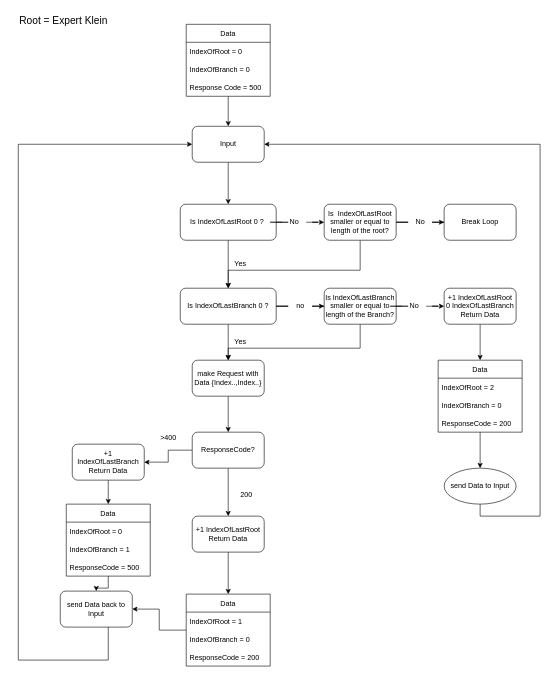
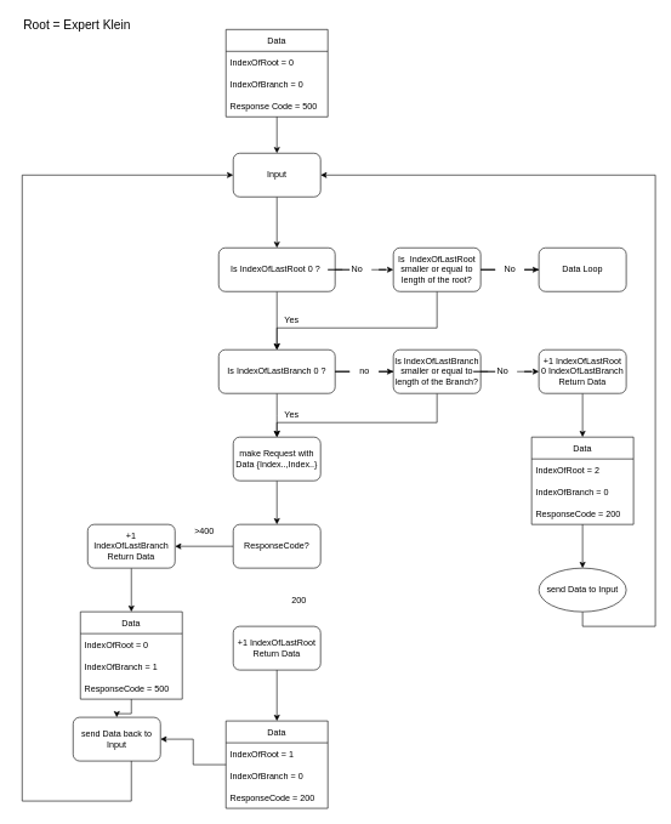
  <mxCell id="0" />
  <mxCell id="1" parent="0" />
  <mxCell id="2" value="" style="edgeStyle=orthogonalEdgeStyle;rounded=0;orthogonalLoop=1;jettySize=auto;html=1;" edge="1" parent="1" source="3" target="11"><mxGeometry relative="1" as="geometry" /></mxCell>
  <mxCell id="3" value="Input" style="rounded=1;whiteSpace=wrap;html=1;" vertex="1" parent="1"><mxGeometry x="320" y="210" width="120" height="60" as="geometry" /></mxCell>
  <mxCell id="4" style="edgeStyle=orthogonalEdgeStyle;rounded=0;orthogonalLoop=1;jettySize=auto;html=1;entryX=0.5;entryY=0;entryDx=0;entryDy=0;" edge="1" parent="1" source="5" target="3"><mxGeometry relative="1" as="geometry" /></mxCell>
  <mxCell id="5" value="Data" style="swimlane;fontStyle=0;childLayout=stackLayout;horizontal=1;startSize=30;horizontalStack=0;resizeParent=1;resizeParentMax=0;resizeLast=0;collapsible=1;marginBottom=0;" vertex="1" parent="1"><mxGeometry x="310" y="40" width="140" height="120" as="geometry" /></mxCell>
  <mxCell id="6" value="IndexOfRoot = 0" style="text;strokeColor=none;fillColor=none;align=left;verticalAlign=middle;spacingLeft=4;spacingRight=4;overflow=hidden;points=[[0,0.5],[1,0.5]];portConstraint=eastwest;rotatable=0;" vertex="1" parent="5"><mxGeometry y="30" width="140" height="30" as="geometry" /></mxCell>
  <mxCell id="7" value="IndexOfBranch = 0" style="text;strokeColor=none;fillColor=none;align=left;verticalAlign=middle;spacingLeft=4;spacingRight=4;overflow=hidden;points=[[0,0.5],[1,0.5]];portConstraint=eastwest;rotatable=0;" vertex="1" parent="5"><mxGeometry y="60" width="140" height="30" as="geometry" /></mxCell>
  <mxCell id="8" value="Response Code = 500" style="text;strokeColor=none;fillColor=none;align=left;verticalAlign=middle;spacingLeft=4;spacingRight=4;overflow=hidden;points=[[0,0.5],[1,0.5]];portConstraint=eastwest;rotatable=0;" vertex="1" parent="5"><mxGeometry y="90" width="140" height="30" as="geometry" /></mxCell>
  <mxCell id="9" value="" style="edgeStyle=orthogonalEdgeStyle;rounded=0;orthogonalLoop=1;jettySize=auto;html=1;fontSize=12;" edge="1" parent="1" source="11" target="23"><mxGeometry relative="1" as="geometry" /></mxCell>
  <mxCell id="10" value="" style="edgeStyle=orthogonalEdgeStyle;rounded=0;orthogonalLoop=1;jettySize=auto;html=1;strokeWidth=1;fontSize=12;startArrow=none;" edge="1" parent="1" source="50" target="43"><mxGeometry relative="1" as="geometry" /></mxCell>
  <mxCell id="11" value="Is IndexOfLastRoot 0 ?&amp;nbsp;" style="whiteSpace=wrap;html=1;rounded=1;" vertex="1" parent="1"><mxGeometry x="300" y="340" width="160" height="60" as="geometry" /></mxCell>
  <mxCell id="12" value="" style="edgeStyle=orthogonalEdgeStyle;rounded=0;orthogonalLoop=1;jettySize=auto;html=1;fontSize=12;" edge="1" parent="1" source="13" target="27"><mxGeometry relative="1" as="geometry" /></mxCell>
  <mxCell id="13" value="make Request with Data {Index..,Index..}" style="whiteSpace=wrap;html=1;rounded=1;" vertex="1" parent="1"><mxGeometry x="320" y="600" width="120" height="60" as="geometry" /></mxCell>
  <mxCell id="14" value="Yes" style="text;html=1;align=center;verticalAlign=middle;resizable=0;points=[];autosize=1;strokeColor=none;fillColor=none;" vertex="1" parent="1"><mxGeometry x="380" y="425" width="40" height="30" as="geometry" /></mxCell>
  <mxCell id="15" value="Root = Expert Klein" style="text;html=1;align=center;verticalAlign=middle;resizable=0;points=[];autosize=1;strokeColor=none;fillColor=none;fontSize=17;" vertex="1" parent="1"><mxGeometry x="20" y="20" width="170" height="30" as="geometry" /></mxCell>
  <mxCell id="16" style="edgeStyle=orthogonalEdgeStyle;rounded=0;orthogonalLoop=1;jettySize=auto;html=1;entryX=1;entryY=0.5;entryDx=0;entryDy=0;fontSize=12;" edge="1" parent="1" source="17" target="40"><mxGeometry relative="1" as="geometry" /></mxCell>
  <mxCell id="17" value="Data" style="swimlane;fontStyle=0;childLayout=stackLayout;horizontal=1;startSize=30;horizontalStack=0;resizeParent=1;resizeParentMax=0;resizeLast=0;collapsible=1;marginBottom=0;fontSize=12;" vertex="1" parent="1"><mxGeometry x="310" y="990" width="140" height="120" as="geometry" /></mxCell>
  <mxCell id="18" value="IndexOfRoot = 1" style="text;strokeColor=none;fillColor=none;align=left;verticalAlign=middle;spacingLeft=4;spacingRight=4;overflow=hidden;points=[[0,0.5],[1,0.5]];portConstraint=eastwest;rotatable=0;fontSize=12;" vertex="1" parent="17"><mxGeometry y="30" width="140" height="30" as="geometry" /></mxCell>
  <mxCell id="19" value="IndexOfBranch = 0" style="text;strokeColor=none;fillColor=none;align=left;verticalAlign=middle;spacingLeft=4;spacingRight=4;overflow=hidden;points=[[0,0.5],[1,0.5]];portConstraint=eastwest;rotatable=0;fontSize=12;" vertex="1" parent="17"><mxGeometry y="60" width="140" height="30" as="geometry" /></mxCell>
  <mxCell id="20" value="ResponseCode = 200" style="text;strokeColor=none;fillColor=none;align=left;verticalAlign=middle;spacingLeft=4;spacingRight=4;overflow=hidden;points=[[0,0.5],[1,0.5]];portConstraint=eastwest;rotatable=0;fontSize=12;" vertex="1" parent="17"><mxGeometry y="90" width="140" height="30" as="geometry" /></mxCell>
  <mxCell id="21" value="" style="edgeStyle=orthogonalEdgeStyle;rounded=0;orthogonalLoop=1;jettySize=auto;html=1;fontSize=12;" edge="1" parent="1" source="23"><mxGeometry relative="1" as="geometry"><mxPoint x="380" y="600" as="targetPoint" /></mxGeometry></mxCell>
  <mxCell id="22" value="" style="edgeStyle=orthogonalEdgeStyle;rounded=0;orthogonalLoop=1;jettySize=auto;html=1;strokeWidth=1;fontSize=12;startArrow=none;" edge="1" parent="1" source="48" target="47"><mxGeometry relative="1" as="geometry" /></mxCell>
  <mxCell id="23" value="Is IndexOfLastBranch 0 ?" style="whiteSpace=wrap;html=1;rounded=1;" vertex="1" parent="1"><mxGeometry x="300" y="480" width="160" height="60" as="geometry" /></mxCell>
  <mxCell id="24" value="Yes" style="text;html=1;align=center;verticalAlign=middle;resizable=0;points=[];autosize=1;strokeColor=none;fillColor=none;fontSize=12;" vertex="1" parent="1"><mxGeometry x="380" y="555" width="40" height="30" as="geometry" /></mxCell>
- <mxCell id="25" value="" style="edgeStyle=orthogonalEdgeStyle;rounded=0;orthogonalLoop=1;jettySize=auto;html=1;fontSize=12;" edge="1" parent="1" source="27" target="29"><mxGeometry relative="1" as="geometry" /></mxCell>
  <mxCell id="26" value="" style="edgeStyle=orthogonalEdgeStyle;rounded=0;orthogonalLoop=1;jettySize=auto;html=1;fontSize=12;" edge="1" parent="1" source="27" target="32"><mxGeometry relative="1" as="geometry" /></mxCell>
  <mxCell id="27" value="ResponseCode?" style="whiteSpace=wrap;html=1;rounded=1;" vertex="1" parent="1"><mxGeometry x="320" y="720" width="120" height="60" as="geometry" /></mxCell>
  <mxCell id="28" style="edgeStyle=orthogonalEdgeStyle;rounded=0;orthogonalLoop=1;jettySize=auto;html=1;entryX=0.5;entryY=0;entryDx=0;entryDy=0;fontSize=12;" edge="1" parent="1" source="29" target="17"><mxGeometry relative="1" as="geometry" /></mxCell>
  <mxCell id="29" value="+1 IndexOfLastRoot Return Data" style="whiteSpace=wrap;html=1;rounded=1;" vertex="1" parent="1"><mxGeometry x="320" y="860" width="120" height="60" as="geometry" /></mxCell>
  <mxCell id="30" value="200" style="text;html=1;align=center;verticalAlign=middle;resizable=0;points=[];autosize=1;strokeColor=none;fillColor=none;fontSize=12;" vertex="1" parent="1"><mxGeometry x="390" y="810" width="40" height="30" as="geometry" /></mxCell>
  <mxCell id="31" style="edgeStyle=orthogonalEdgeStyle;rounded=0;orthogonalLoop=1;jettySize=auto;html=1;entryX=0.5;entryY=0;entryDx=0;entryDy=0;fontSize=12;" edge="1" parent="1" source="32" target="35"><mxGeometry relative="1" as="geometry" /></mxCell>
- <mxCell id="32" value="+1 IndexOfLastBranch Return Data" style="whiteSpace=wrap;html=1;rounded=1;" vertex="1" parent="1"><mxGeometry x="120" y="740" width="120" height="60" as="geometry" /></mxCell>
+ <mxCell id="32" value="+1 IndexOfLastBranch Return Data" style="whiteSpace=wrap;html=1;rounded=1;" vertex="1" parent="1"><mxGeometry x="120" y="720" width="120" height="60" as="geometry" /></mxCell>
  <mxCell id="33" value="&amp;gt;400" style="text;html=1;align=center;verticalAlign=middle;resizable=0;points=[];autosize=1;strokeColor=none;fillColor=none;fontSize=12;" vertex="1" parent="1"><mxGeometry x="255" y="715" width="50" height="30" as="geometry" /></mxCell>
  <mxCell id="34" style="edgeStyle=orthogonalEdgeStyle;rounded=0;orthogonalLoop=1;jettySize=auto;html=1;entryX=0.5;entryY=0;entryDx=0;entryDy=0;fontSize=12;" edge="1" parent="1" source="35" target="40"><mxGeometry relative="1" as="geometry" /></mxCell>
  <mxCell id="35" value="Data" style="swimlane;fontStyle=0;childLayout=stackLayout;horizontal=1;startSize=30;horizontalStack=0;resizeParent=1;resizeParentMax=0;resizeLast=0;collapsible=1;marginBottom=0;fontSize=12;" vertex="1" parent="1"><mxGeometry x="110" y="840" width="140" height="120" as="geometry" /></mxCell>
  <mxCell id="36" value="IndexOfRoot = 0" style="text;strokeColor=none;fillColor=none;align=left;verticalAlign=middle;spacingLeft=4;spacingRight=4;overflow=hidden;points=[[0,0.5],[1,0.5]];portConstraint=eastwest;rotatable=0;fontSize=12;" vertex="1" parent="35"><mxGeometry y="30" width="140" height="30" as="geometry" /></mxCell>
  <mxCell id="37" value="IndexOfBranch = 1" style="text;strokeColor=none;fillColor=none;align=left;verticalAlign=middle;spacingLeft=4;spacingRight=4;overflow=hidden;points=[[0,0.5],[1,0.5]];portConstraint=eastwest;rotatable=0;fontSize=12;" vertex="1" parent="35"><mxGeometry y="60" width="140" height="30" as="geometry" /></mxCell>
  <mxCell id="38" value="ResponseCode = 500" style="text;strokeColor=none;fillColor=none;align=left;verticalAlign=middle;spacingLeft=4;spacingRight=4;overflow=hidden;points=[[0,0.5],[1,0.5]];portConstraint=eastwest;rotatable=0;fontSize=12;" vertex="1" parent="35"><mxGeometry y="90" width="140" height="30" as="geometry" /></mxCell>
  <mxCell id="39" style="edgeStyle=orthogonalEdgeStyle;rounded=0;orthogonalLoop=1;jettySize=auto;html=1;entryX=0;entryY=0.5;entryDx=0;entryDy=0;fontSize=12;strokeWidth=1;" edge="1" parent="1" source="40" target="3"><mxGeometry relative="1" as="geometry"><Array as="points"><mxPoint x="180" y="1100" /><mxPoint x="30" y="1100" /><mxPoint x="30" y="240" /></Array></mxGeometry></mxCell>
  <mxCell id="40" value="send Data back to Input" style="rounded=1;whiteSpace=wrap;html=1;fontSize=12;" vertex="1" parent="1"><mxGeometry x="100" y="985" width="120" height="60" as="geometry" /></mxCell>
  <mxCell id="41" style="edgeStyle=orthogonalEdgeStyle;rounded=0;orthogonalLoop=1;jettySize=auto;html=1;entryX=0.5;entryY=0;entryDx=0;entryDy=0;strokeWidth=1;fontSize=12;" edge="1" parent="1" source="43" target="23"><mxGeometry relative="1" as="geometry"><Array as="points"><mxPoint x="600" y="450" /><mxPoint x="380" y="450" /></Array></mxGeometry></mxCell>
  <mxCell id="42" value="" style="edgeStyle=orthogonalEdgeStyle;rounded=0;orthogonalLoop=1;jettySize=auto;html=1;strokeWidth=1;fontSize=12;startArrow=none;" edge="1" parent="1" source="52" target="44"><mxGeometry relative="1" as="geometry" /></mxCell>
  <mxCell id="43" value="Is&amp;nbsp; IndexOfLastRoot smaller or equal to length of the root?" style="whiteSpace=wrap;html=1;rounded=1;" vertex="1" parent="1"><mxGeometry x="540" y="340" width="120" height="60" as="geometry" /></mxCell>
- <mxCell id="44" value="Break Loop" style="whiteSpace=wrap;html=1;rounded=1;" vertex="1" parent="1"><mxGeometry x="740" y="340" width="120" height="60" as="geometry" /></mxCell>
+ <mxCell id="44" value="Data Loop" style="whiteSpace=wrap;html=1;rounded=1;" vertex="1" parent="1"><mxGeometry x="740" y="340" width="120" height="60" as="geometry" /></mxCell>
  <mxCell id="45" style="edgeStyle=orthogonalEdgeStyle;rounded=0;orthogonalLoop=1;jettySize=auto;html=1;entryX=0.5;entryY=0;entryDx=0;entryDy=0;strokeWidth=1;fontSize=12;" edge="1" parent="1" source="47" target="13"><mxGeometry relative="1" as="geometry"><Array as="points"><mxPoint x="600" y="580" /><mxPoint x="380" y="580" /></Array></mxGeometry></mxCell>
  <mxCell id="46" value="" style="edgeStyle=orthogonalEdgeStyle;rounded=0;orthogonalLoop=1;jettySize=auto;html=1;strokeWidth=1;fontSize=12;startArrow=none;" edge="1" parent="1" source="56" target="55"><mxGeometry relative="1" as="geometry" /></mxCell>
  <mxCell id="47" value="Is IndexOfLastBranch smaller or equal to length of the Branch?" style="whiteSpace=wrap;html=1;rounded=1;" vertex="1" parent="1"><mxGeometry x="540" y="480" width="120" height="60" as="geometry" /></mxCell>
  <mxCell id="48" value="no" style="text;html=1;align=center;verticalAlign=middle;resizable=0;points=[];autosize=1;strokeColor=none;fillColor=none;fontSize=12;" vertex="1" parent="1"><mxGeometry x="480" y="495" width="40" height="30" as="geometry" /></mxCell>
  <mxCell id="49" value="" style="edgeStyle=orthogonalEdgeStyle;rounded=0;orthogonalLoop=1;jettySize=auto;html=1;strokeWidth=1;fontSize=12;endArrow=none;" edge="1" parent="1" source="23" target="48"><mxGeometry relative="1" as="geometry"><mxPoint x="460" y="510" as="sourcePoint" /><mxPoint x="560" y="510" as="targetPoint" /></mxGeometry></mxCell>
  <mxCell id="50" value="No" style="text;html=1;align=center;verticalAlign=middle;resizable=0;points=[];autosize=1;strokeColor=none;fillColor=none;fontSize=12;" vertex="1" parent="1"><mxGeometry x="470" y="355" width="40" height="30" as="geometry" /></mxCell>
  <mxCell id="51" value="" style="edgeStyle=orthogonalEdgeStyle;rounded=0;orthogonalLoop=1;jettySize=auto;html=1;strokeWidth=1;fontSize=12;endArrow=none;" edge="1" parent="1" source="11" target="50"><mxGeometry relative="1" as="geometry"><mxPoint x="460" y="370" as="sourcePoint" /><mxPoint x="540" y="370" as="targetPoint" /></mxGeometry></mxCell>
  <mxCell id="52" value="No" style="text;html=1;align=center;verticalAlign=middle;resizable=0;points=[];autosize=1;strokeColor=none;fillColor=none;fontSize=12;" vertex="1" parent="1"><mxGeometry x="680" y="355" width="40" height="30" as="geometry" /></mxCell>
  <mxCell id="53" value="" style="edgeStyle=orthogonalEdgeStyle;rounded=0;orthogonalLoop=1;jettySize=auto;html=1;strokeWidth=1;fontSize=12;endArrow=none;" edge="1" parent="1" source="43" target="52"><mxGeometry relative="1" as="geometry"><mxPoint x="660" y="370" as="sourcePoint" /><mxPoint x="740" y="370" as="targetPoint" /></mxGeometry></mxCell>
  <mxCell id="54" style="edgeStyle=orthogonalEdgeStyle;rounded=0;orthogonalLoop=1;jettySize=auto;html=1;entryX=0.5;entryY=0;entryDx=0;entryDy=0;strokeWidth=1;fontSize=12;" edge="1" parent="1" source="55" target="59"><mxGeometry relative="1" as="geometry" /></mxCell>
  <mxCell id="55" value="+1 IndexOfLastRoot&lt;br&gt;0 IndexOfLastBranch Return Data" style="whiteSpace=wrap;html=1;rounded=1;" vertex="1" parent="1"><mxGeometry x="740" y="480" width="120" height="60" as="geometry" /></mxCell>
  <mxCell id="56" value="No" style="text;html=1;align=center;verticalAlign=middle;resizable=0;points=[];autosize=1;strokeColor=none;fillColor=none;fontSize=12;" vertex="1" parent="1"><mxGeometry x="670" y="495" width="40" height="30" as="geometry" /></mxCell>
  <mxCell id="57" value="" style="edgeStyle=orthogonalEdgeStyle;rounded=0;orthogonalLoop=1;jettySize=auto;html=1;strokeWidth=1;fontSize=12;endArrow=none;" edge="1" parent="1" source="47" target="56"><mxGeometry relative="1" as="geometry"><mxPoint x="660" y="510" as="sourcePoint" /><mxPoint x="740" y="510" as="targetPoint" /></mxGeometry></mxCell>
  <mxCell id="58" value="" style="edgeStyle=orthogonalEdgeStyle;rounded=0;orthogonalLoop=1;jettySize=auto;html=1;strokeWidth=1;fontSize=12;" edge="1" parent="1" source="59" target="64"><mxGeometry relative="1" as="geometry" /></mxCell>
  <mxCell id="59" value="Data" style="swimlane;fontStyle=0;childLayout=stackLayout;horizontal=1;startSize=30;horizontalStack=0;resizeParent=1;resizeParentMax=0;resizeLast=0;collapsible=1;marginBottom=0;fontSize=12;" vertex="1" parent="1"><mxGeometry x="730" y="600" width="140" height="120" as="geometry" /></mxCell>
  <mxCell id="60" value="IndexOfRoot = 2" style="text;strokeColor=none;fillColor=none;align=left;verticalAlign=middle;spacingLeft=4;spacingRight=4;overflow=hidden;points=[[0,0.5],[1,0.5]];portConstraint=eastwest;rotatable=0;fontSize=12;" vertex="1" parent="59"><mxGeometry y="30" width="140" height="30" as="geometry" /></mxCell>
  <mxCell id="61" value="IndexOfBranch = 0" style="text;strokeColor=none;fillColor=none;align=left;verticalAlign=middle;spacingLeft=4;spacingRight=4;overflow=hidden;points=[[0,0.5],[1,0.5]];portConstraint=eastwest;rotatable=0;fontSize=12;" vertex="1" parent="59"><mxGeometry y="60" width="140" height="30" as="geometry" /></mxCell>
  <mxCell id="62" value="ResponseCode = 200" style="text;strokeColor=none;fillColor=none;align=left;verticalAlign=middle;spacingLeft=4;spacingRight=4;overflow=hidden;points=[[0,0.5],[1,0.5]];portConstraint=eastwest;rotatable=0;fontSize=12;" vertex="1" parent="59"><mxGeometry y="90" width="140" height="30" as="geometry" /></mxCell>
  <mxCell id="63" style="edgeStyle=orthogonalEdgeStyle;rounded=0;orthogonalLoop=1;jettySize=auto;html=1;entryX=1;entryY=0.5;entryDx=0;entryDy=0;strokeWidth=1;fontSize=12;" edge="1" parent="1" source="64" target="3"><mxGeometry relative="1" as="geometry"><Array as="points"><mxPoint x="900" y="860" /><mxPoint x="900" y="240" /></Array></mxGeometry></mxCell>
  <mxCell id="64" value="send Data to Input" style="ellipse;whiteSpace=wrap;html=1;fontStyle=0;startSize=30;" vertex="1" parent="1"><mxGeometry x="740" y="780" width="120" height="60" as="geometry" /></mxCell>
